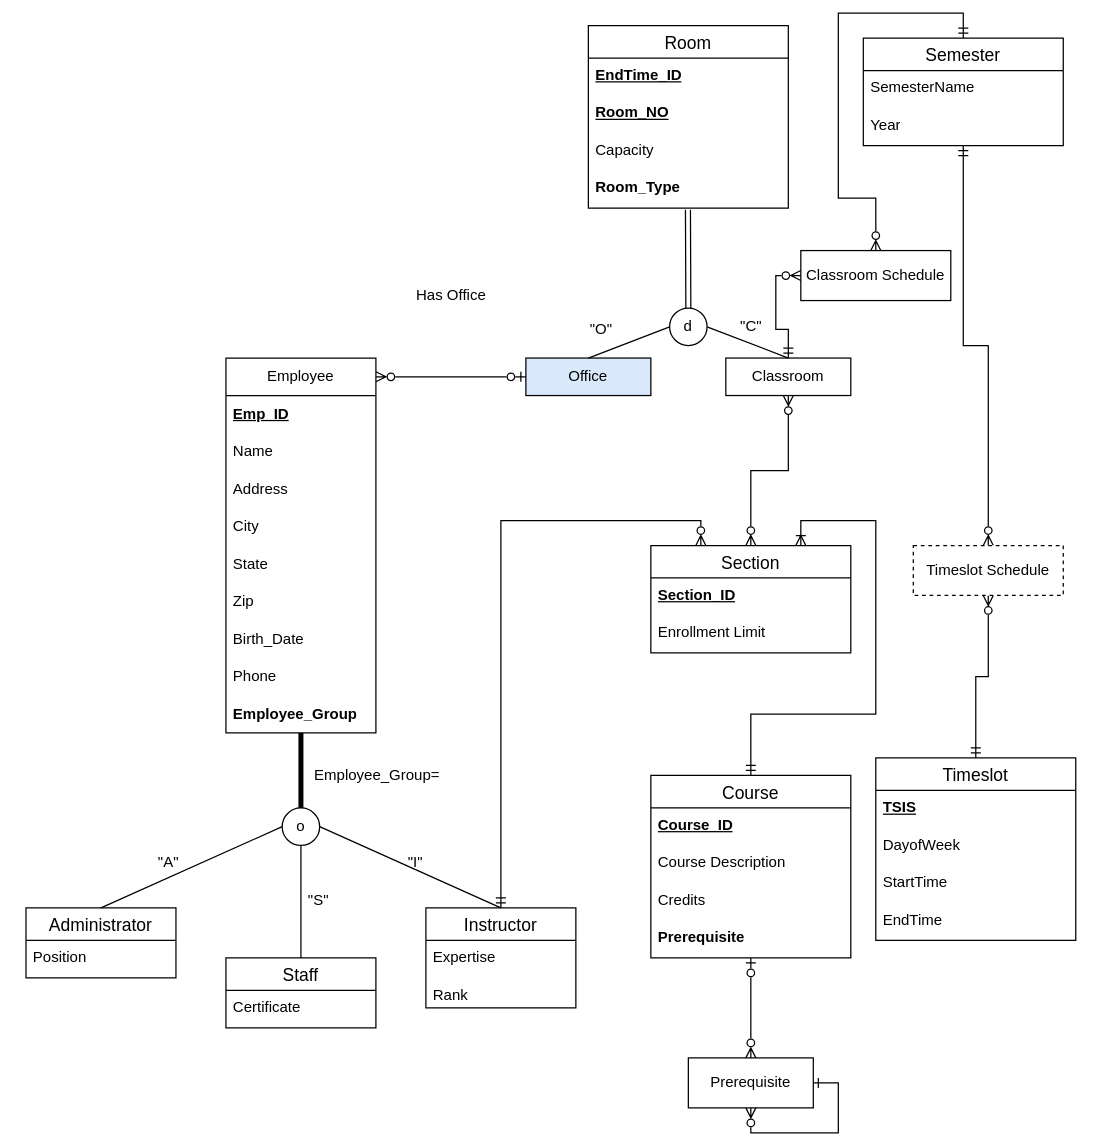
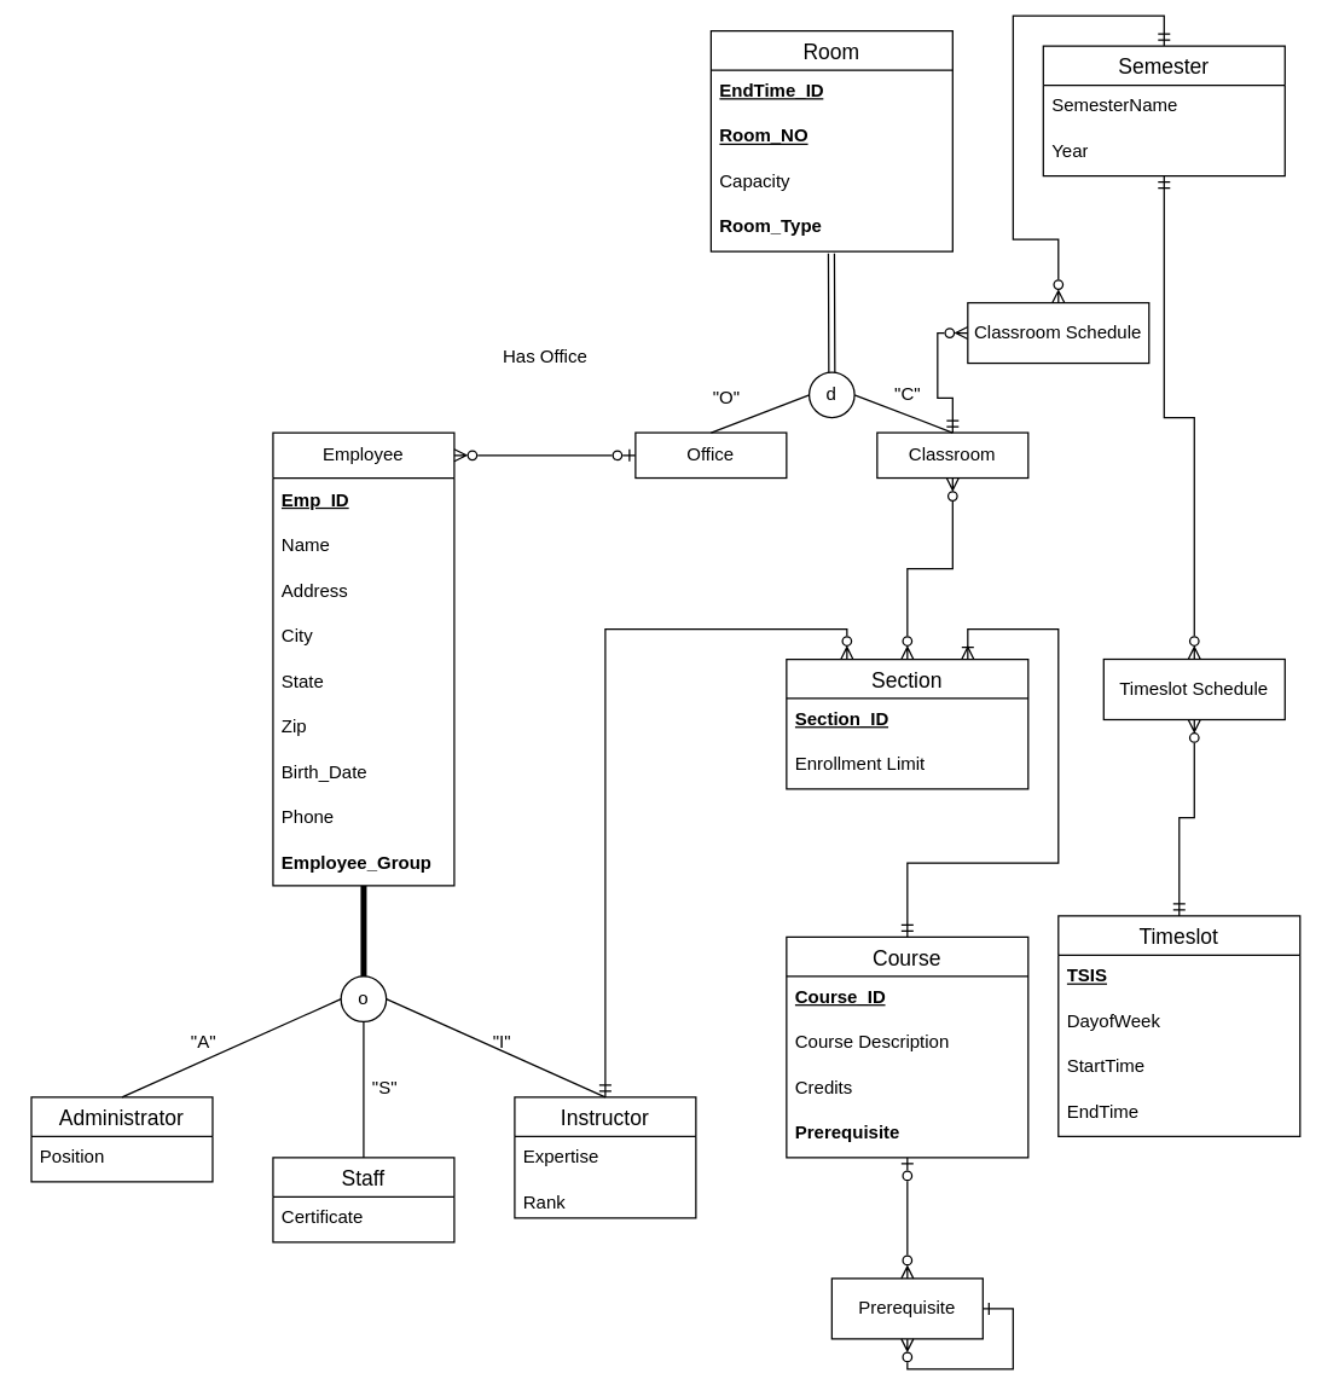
  <mxCell id="0" />
  <mxCell id="1" parent="0" />
  <mxCell id="2" value="Employee" style="swimlane;fontStyle=0;childLayout=stackLayout;horizontal=1;startSize=30;horizontalStack=0;resizeParent=1;resizeParentMax=0;resizeLast=0;collapsible=1;marginBottom=0;whiteSpace=wrap;html=1;" vertex="1" parent="1"><mxGeometry x="180" y="286" width="120" height="300" as="geometry" /></mxCell>
  <mxCell id="3" value="&lt;b&gt;&lt;u&gt;Emp_ID&lt;/u&gt;&lt;/b&gt;" style="text;strokeColor=none;fillColor=none;align=left;verticalAlign=middle;spacingLeft=4;spacingRight=4;overflow=hidden;points=[[0,0.5],[1,0.5]];portConstraint=eastwest;rotatable=0;whiteSpace=wrap;html=1;" vertex="1" parent="2"><mxGeometry y="30" width="120" height="30" as="geometry" /></mxCell>
  <mxCell id="4" value="Name" style="text;strokeColor=none;fillColor=none;align=left;verticalAlign=middle;spacingLeft=4;spacingRight=4;overflow=hidden;points=[[0,0.5],[1,0.5]];portConstraint=eastwest;rotatable=0;whiteSpace=wrap;html=1;" vertex="1" parent="2"><mxGeometry y="60" width="120" height="30" as="geometry" /></mxCell>
  <mxCell id="5" value="Address" style="text;strokeColor=none;fillColor=none;align=left;verticalAlign=middle;spacingLeft=4;spacingRight=4;overflow=hidden;points=[[0,0.5],[1,0.5]];portConstraint=eastwest;rotatable=0;whiteSpace=wrap;html=1;" vertex="1" parent="2"><mxGeometry y="90" width="120" height="30" as="geometry" /></mxCell>
  <mxCell id="6" value="City" style="text;strokeColor=none;fillColor=none;align=left;verticalAlign=middle;spacingLeft=4;spacingRight=4;overflow=hidden;points=[[0,0.5],[1,0.5]];portConstraint=eastwest;rotatable=0;whiteSpace=wrap;html=1;" vertex="1" parent="2"><mxGeometry y="120" width="120" height="30" as="geometry" /></mxCell>
  <mxCell id="7" value="State" style="text;strokeColor=none;fillColor=none;align=left;verticalAlign=middle;spacingLeft=4;spacingRight=4;overflow=hidden;points=[[0,0.5],[1,0.5]];portConstraint=eastwest;rotatable=0;whiteSpace=wrap;html=1;" vertex="1" parent="2"><mxGeometry y="150" width="120" height="30" as="geometry" /></mxCell>
  <mxCell id="8" value="Zip" style="text;strokeColor=none;fillColor=none;align=left;verticalAlign=middle;spacingLeft=4;spacingRight=4;overflow=hidden;points=[[0,0.5],[1,0.5]];portConstraint=eastwest;rotatable=0;whiteSpace=wrap;html=1;" vertex="1" parent="2"><mxGeometry y="180" width="120" height="30" as="geometry" /></mxCell>
  <mxCell id="9" value="Birth_Date" style="text;strokeColor=none;fillColor=none;align=left;verticalAlign=middle;spacingLeft=4;spacingRight=4;overflow=hidden;points=[[0,0.5],[1,0.5]];portConstraint=eastwest;rotatable=0;whiteSpace=wrap;html=1;" vertex="1" parent="2"><mxGeometry y="210" width="120" height="30" as="geometry" /></mxCell>
  <mxCell id="10" value="Phone" style="text;strokeColor=none;fillColor=none;align=left;verticalAlign=middle;spacingLeft=4;spacingRight=4;overflow=hidden;points=[[0,0.5],[1,0.5]];portConstraint=eastwest;rotatable=0;whiteSpace=wrap;html=1;" vertex="1" parent="2"><mxGeometry y="240" width="120" height="30" as="geometry" /></mxCell>
  <mxCell id="11" value="&lt;b&gt;Employee_Group&lt;/b&gt;" style="text;strokeColor=none;fillColor=none;align=left;verticalAlign=middle;spacingLeft=4;spacingRight=4;overflow=hidden;points=[[0,0.5],[1,0.5]];portConstraint=eastwest;rotatable=0;whiteSpace=wrap;html=1;" vertex="1" parent="2"><mxGeometry y="270" width="120" height="30" as="geometry" /></mxCell>
  <mxCell id="12" value="o" style="ellipse;whiteSpace=wrap;html=1;aspect=fixed;" vertex="1" parent="1"><mxGeometry x="225" y="646" width="30" height="30" as="geometry" /></mxCell>
  <mxCell id="13" value="Staff" style="swimlane;fontStyle=0;childLayout=stackLayout;horizontal=1;startSize=26;horizontalStack=0;resizeParent=1;resizeParentMax=0;resizeLast=0;collapsible=1;marginBottom=0;align=center;fontSize=14;" vertex="1" parent="1"><mxGeometry x="180" y="766" width="120" height="56" as="geometry" /></mxCell>
  <mxCell id="14" value="Certificate" style="text;strokeColor=none;fillColor=none;spacingLeft=4;spacingRight=4;overflow=hidden;rotatable=0;points=[[0,0.5],[1,0.5]];portConstraint=eastwest;fontSize=12;whiteSpace=wrap;html=1;" vertex="1" parent="13"><mxGeometry y="26" width="120" height="30" as="geometry" /></mxCell>
  <mxCell id="15" value="Administrator" style="swimlane;fontStyle=0;childLayout=stackLayout;horizontal=1;startSize=26;horizontalStack=0;resizeParent=1;resizeParentMax=0;resizeLast=0;collapsible=1;marginBottom=0;align=center;fontSize=14;" vertex="1" parent="1"><mxGeometry y="726" width="120" height="56" as="geometry" x="20" /></mxCell>
  <mxCell id="16" value="Position" style="text;strokeColor=none;fillColor=none;spacingLeft=4;spacingRight=4;overflow=hidden;rotatable=0;points=[[0,0.5],[1,0.5]];portConstraint=eastwest;fontSize=12;whiteSpace=wrap;html=1;" vertex="1" parent="15"><mxGeometry y="26" width="120" height="30" as="geometry" /></mxCell>
  <mxCell id="17" style="edgeStyle=orthogonalEdgeStyle;rounded=0;orthogonalLoop=1;jettySize=auto;html=1;exitX=0.5;exitY=0;exitDx=0;exitDy=0;entryX=0.25;entryY=0;entryDx=0;entryDy=0;startArrow=ERmandOne;startFill=0;endArrow=ERzeroToMany;endFill=0;" edge="1" parent="1" source="18" target="61"><mxGeometry relative="1" as="geometry" /></mxCell>
  <mxCell id="18" value="Instructor" style="swimlane;fontStyle=0;childLayout=stackLayout;horizontal=1;startSize=26;horizontalStack=0;resizeParent=1;resizeParentMax=0;resizeLast=0;collapsible=1;marginBottom=0;align=center;fontSize=14;" vertex="1" parent="1"><mxGeometry x="340" y="726" width="120" height="80" as="geometry" /></mxCell>
  <mxCell id="19" value="Expertise" style="text;strokeColor=none;fillColor=none;spacingLeft=4;spacingRight=4;overflow=hidden;rotatable=0;points=[[0,0.5],[1,0.5]];portConstraint=eastwest;fontSize=12;whiteSpace=wrap;html=1;" vertex="1" parent="18"><mxGeometry y="26" width="120" height="30" as="geometry" /></mxCell>
  <mxCell id="20" value="Rank" style="text;strokeColor=none;fillColor=none;spacingLeft=4;spacingRight=4;overflow=hidden;rotatable=0;points=[[0,0.5],[1,0.5]];portConstraint=eastwest;fontSize=12;whiteSpace=wrap;html=1;" vertex="1" parent="18"><mxGeometry y="56" width="120" height="24" as="geometry" /></mxCell>
  <mxCell id="21" value="" style="endArrow=none;html=1;rounded=0;exitX=0.5;exitY=0;exitDx=0;exitDy=0;entryX=0;entryY=0.5;entryDx=0;entryDy=0;" edge="1" parent="1" source="15" target="12"><mxGeometry relative="1" as="geometry"><mxPoint x="150" y="746" as="sourcePoint" /><mxPoint x="310" y="746" as="targetPoint" /></mxGeometry></mxCell>
  <mxCell id="22" value="" style="endArrow=none;html=1;rounded=0;entryX=0.5;entryY=1;entryDx=0;entryDy=0;exitX=0.5;exitY=0;exitDx=0;exitDy=0;" edge="1" parent="1" source="13" target="12"><mxGeometry relative="1" as="geometry"><mxPoint x="230" y="736" as="sourcePoint" /><mxPoint x="310" y="746" as="targetPoint" /></mxGeometry></mxCell>
  <mxCell id="23" value="" style="endArrow=none;html=1;rounded=0;exitX=1;exitY=0.5;exitDx=0;exitDy=0;entryX=0.5;entryY=0;entryDx=0;entryDy=0;" edge="1" parent="1" source="12" target="18"><mxGeometry relative="1" as="geometry"><mxPoint x="150" y="746" as="sourcePoint" /><mxPoint x="400" y="686" as="targetPoint" /></mxGeometry></mxCell>
- <mxCell id="24" value="Employee_Group=" style="text;strokeColor=none;fillColor=none;spacingLeft=4;spacingRight=4;overflow=hidden;rotatable=0;points=[[0,0.5],[1,0.5]];portConstraint=eastwest;fontSize=12;whiteSpace=wrap;html=1;" vertex="1" parent="1"><mxGeometry x="245" y="606" width="115" height="30" as="geometry" /></mxCell>
  <mxCell id="25" value="&quot;A&quot;" style="text;strokeColor=none;fillColor=none;spacingLeft=4;spacingRight=4;overflow=hidden;rotatable=0;points=[[0,0.5],[1,0.5]];portConstraint=eastwest;fontSize=12;whiteSpace=wrap;html=1;" vertex="1" parent="1"><mxGeometry x="120" y="676" width="40" height="30" as="geometry" /></mxCell>
  <mxCell id="26" value="&quot;I&quot;" style="text;strokeColor=none;fillColor=none;spacingLeft=4;spacingRight=4;overflow=hidden;rotatable=0;points=[[0,0.5],[1,0.5]];portConstraint=eastwest;fontSize=12;whiteSpace=wrap;html=1;" vertex="1" parent="1"><mxGeometry x="320" y="676" width="40" height="30" as="geometry" /></mxCell>
  <mxCell id="27" value="&quot;S&quot;" style="text;strokeColor=none;fillColor=none;spacingLeft=4;spacingRight=4;overflow=hidden;rotatable=0;points=[[0,0.5],[1,0.5]];portConstraint=eastwest;fontSize=12;whiteSpace=wrap;html=1;" vertex="1" parent="1"><mxGeometry x="240" y="706" width="40" height="30" as="geometry" /></mxCell>
  <mxCell id="28" value="Room" style="swimlane;fontStyle=0;childLayout=stackLayout;horizontal=1;startSize=26;horizontalStack=0;resizeParent=1;resizeParentMax=0;resizeLast=0;collapsible=1;marginBottom=0;align=center;fontSize=14;" vertex="1" parent="1"><mxGeometry x="470" y="20" width="160" height="146" as="geometry" /></mxCell>
  <mxCell id="29" value="&lt;b&gt;&lt;u&gt;EndTime_ID&lt;/u&gt;&lt;/b&gt;" style="text;strokeColor=none;fillColor=none;spacingLeft=4;spacingRight=4;overflow=hidden;rotatable=0;points=[[0,0.5],[1,0.5]];portConstraint=eastwest;fontSize=12;whiteSpace=wrap;html=1;" vertex="1" parent="28"><mxGeometry y="26" width="160" height="30" as="geometry" /></mxCell>
  <mxCell id="30" value="&lt;b&gt;&lt;u&gt;Room_NO&lt;/u&gt;&lt;/b&gt;" style="text;strokeColor=none;fillColor=none;spacingLeft=4;spacingRight=4;overflow=hidden;rotatable=0;points=[[0,0.5],[1,0.5]];portConstraint=eastwest;fontSize=12;whiteSpace=wrap;html=1;" vertex="1" parent="28"><mxGeometry y="56" width="160" height="30" as="geometry" /></mxCell>
  <mxCell id="31" value="Capacity" style="text;strokeColor=none;fillColor=none;spacingLeft=4;spacingRight=4;overflow=hidden;rotatable=0;points=[[0,0.5],[1,0.5]];portConstraint=eastwest;fontSize=12;whiteSpace=wrap;html=1;" vertex="1" parent="28"><mxGeometry y="86" width="160" height="30" as="geometry" /></mxCell>
  <mxCell id="32" value="&lt;b&gt;Room_Type&lt;/b&gt;" style="text;strokeColor=none;fillColor=none;spacingLeft=4;spacingRight=4;overflow=hidden;rotatable=0;points=[[0,0.5],[1,0.5]];portConstraint=eastwest;fontSize=12;whiteSpace=wrap;html=1;" vertex="1" parent="28"><mxGeometry y="116" width="160" height="30" as="geometry" /></mxCell>
  <mxCell id="33" value="" style="endArrow=ERzeroToOne;html=1;rounded=0;startArrow=ERzeroToMany;startFill=0;endFill=0;entryX=0;entryY=0.5;entryDx=0;entryDy=0;" edge="1" parent="1" target="40"><mxGeometry relative="1" as="geometry"><mxPoint x="300" y="301" as="sourcePoint" /><mxPoint x="420" y="306" as="targetPoint" /></mxGeometry></mxCell>
  <mxCell id="34" value="Has Office" style="text;html=1;align=center;verticalAlign=middle;resizable=0;points=[];autosize=1;strokeColor=none;fillColor=none;" vertex="1" parent="1"><mxGeometry x="320" y="221" width="80" height="30" as="geometry" /></mxCell>
  <mxCell id="35" value="d" style="ellipse;whiteSpace=wrap;html=1;aspect=fixed;" vertex="1" parent="1"><mxGeometry x="535" y="246" width="30" height="30" as="geometry" /></mxCell>
  <mxCell id="36" value="" style="shape=link;html=1;rounded=0;entryX=0.498;entryY=1.044;entryDx=0;entryDy=0;entryPerimeter=0;" edge="1" parent="1" target="32"><mxGeometry relative="1" as="geometry"><mxPoint x="550" y="246" as="sourcePoint" /><mxPoint x="510" y="196" as="targetPoint" /></mxGeometry></mxCell>
  <mxCell id="37" value="" style="resizable=0;html=1;whiteSpace=wrap;align=right;verticalAlign=bottom;" connectable="0" vertex="1" parent="36"><mxGeometry x="1" relative="1" as="geometry" /></mxCell>
  <mxCell id="38" style="edgeStyle=orthogonalEdgeStyle;rounded=0;orthogonalLoop=1;jettySize=auto;html=1;exitX=0.5;exitY=1;exitDx=0;exitDy=0;entryX=0.5;entryY=0;entryDx=0;entryDy=0;startArrow=ERzeroToMany;startFill=0;endArrow=ERzeroToMany;endFill=0;" edge="1" parent="1" source="39" target="61"><mxGeometry relative="1" as="geometry" /></mxCell>
  <mxCell id="39" value="Classroom" style="whiteSpace=wrap;html=1;align=center;" vertex="1" parent="1"><mxGeometry x="580" y="286" width="100" height="30" as="geometry" /></mxCell>
- <mxCell id="40" value="Office" style="whiteSpace=wrap;html=1;align=center;fillColor=#dae8fc;" vertex="1" parent="1"><mxGeometry x="420" y="286" width="100" height="30" as="geometry" /></mxCell>
+ <mxCell id="40" value="Office" style="whiteSpace=wrap;html=1;align=center;" vertex="1" parent="1"><mxGeometry x="420" y="286" width="100" height="30" as="geometry" /></mxCell>
  <mxCell id="41" value="" style="line;strokeWidth=4;direction=south;html=1;perimeter=backbonePerimeter;points=[];outlineConnect=0;" vertex="1" parent="1"><mxGeometry x="235" y="586" width="10" height="60" as="geometry" /></mxCell>
  <mxCell id="42" value="" style="endArrow=none;html=1;rounded=0;exitX=0.5;exitY=0;exitDx=0;exitDy=0;entryX=0;entryY=0.5;entryDx=0;entryDy=0;" edge="1" parent="1" source="40" target="35"><mxGeometry relative="1" as="geometry"><mxPoint x="360" y="406" as="sourcePoint" /><mxPoint x="520" y="406" as="targetPoint" /></mxGeometry></mxCell>
  <mxCell id="43" value="" style="endArrow=none;html=1;rounded=0;entryX=1;entryY=0.5;entryDx=0;entryDy=0;exitX=0.5;exitY=0;exitDx=0;exitDy=0;" edge="1" parent="1" source="39" target="35"><mxGeometry relative="1" as="geometry"><mxPoint x="360" y="406" as="sourcePoint" /><mxPoint x="520" y="406" as="targetPoint" /></mxGeometry></mxCell>
  <mxCell id="44" style="edgeStyle=orthogonalEdgeStyle;rounded=0;orthogonalLoop=1;jettySize=auto;html=1;exitX=0.5;exitY=0;exitDx=0;exitDy=0;entryX=0.5;entryY=0;entryDx=0;entryDy=0;endArrow=ERzeroToMany;endFill=0;startArrow=ERmandOne;startFill=0;" edge="1" parent="1" source="45" target="66"><mxGeometry relative="1" as="geometry" /></mxCell>
  <mxCell id="45" value="Semester" style="swimlane;fontStyle=0;childLayout=stackLayout;horizontal=1;startSize=26;horizontalStack=0;resizeParent=1;resizeParentMax=0;resizeLast=0;collapsible=1;marginBottom=0;align=center;fontSize=14;" vertex="1" parent="1"><mxGeometry x="690" y="30" width="160" height="86" as="geometry" /></mxCell>
  <mxCell id="46" value="SemesterName" style="text;strokeColor=none;fillColor=none;spacingLeft=4;spacingRight=4;overflow=hidden;rotatable=0;points=[[0,0.5],[1,0.5]];portConstraint=eastwest;fontSize=12;whiteSpace=wrap;html=1;" vertex="1" parent="45"><mxGeometry y="26" width="160" height="30" as="geometry" /></mxCell>
  <mxCell id="47" value="Year&lt;br&gt;" style="text;strokeColor=none;fillColor=none;spacingLeft=4;spacingRight=4;overflow=hidden;rotatable=0;points=[[0,0.5],[1,0.5]];portConstraint=eastwest;fontSize=12;whiteSpace=wrap;html=1;" vertex="1" parent="45"><mxGeometry y="56" width="160" height="30" as="geometry" /></mxCell>
  <mxCell id="48" value="Timeslot" style="swimlane;fontStyle=0;childLayout=stackLayout;horizontal=1;startSize=26;horizontalStack=0;resizeParent=1;resizeParentMax=0;resizeLast=0;collapsible=1;marginBottom=0;align=center;fontSize=14;" vertex="1" parent="1"><mxGeometry x="700" y="606" width="160" height="146" as="geometry" /></mxCell>
  <mxCell id="49" value="&lt;b&gt;&lt;u&gt;TSIS&lt;/u&gt;&lt;/b&gt;" style="text;strokeColor=none;fillColor=none;spacingLeft=4;spacingRight=4;overflow=hidden;rotatable=0;points=[[0,0.5],[1,0.5]];portConstraint=eastwest;fontSize=12;whiteSpace=wrap;html=1;" vertex="1" parent="48"><mxGeometry y="26" width="160" height="30" as="geometry" /></mxCell>
  <mxCell id="50" value="DayofWeek" style="text;strokeColor=none;fillColor=none;spacingLeft=4;spacingRight=4;overflow=hidden;rotatable=0;points=[[0,0.5],[1,0.5]];portConstraint=eastwest;fontSize=12;whiteSpace=wrap;html=1;" vertex="1" parent="48"><mxGeometry y="56" width="160" height="30" as="geometry" /></mxCell>
  <mxCell id="51" value="StartTime" style="text;strokeColor=none;fillColor=none;spacingLeft=4;spacingRight=4;overflow=hidden;rotatable=0;points=[[0,0.5],[1,0.5]];portConstraint=eastwest;fontSize=12;whiteSpace=wrap;html=1;" vertex="1" parent="48"><mxGeometry y="86" width="160" height="30" as="geometry" /></mxCell>
  <mxCell id="52" value="EndTime" style="text;strokeColor=none;fillColor=none;spacingLeft=4;spacingRight=4;overflow=hidden;rotatable=0;points=[[0,0.5],[1,0.5]];portConstraint=eastwest;fontSize=12;whiteSpace=wrap;html=1;" vertex="1" parent="48"><mxGeometry y="116" width="160" height="30" as="geometry" /></mxCell>
  <mxCell id="53" style="edgeStyle=orthogonalEdgeStyle;rounded=0;orthogonalLoop=1;jettySize=auto;html=1;exitX=0.5;exitY=0;exitDx=0;exitDy=0;entryX=0.75;entryY=0;entryDx=0;entryDy=0;startArrow=ERmandOne;startFill=0;endArrow=ERoneToMany;endFill=0;" edge="1" parent="1" source="54" target="61"><mxGeometry relative="1" as="geometry" /></mxCell>
  <mxCell id="54" value="Course" style="swimlane;fontStyle=0;childLayout=stackLayout;horizontal=1;startSize=26;horizontalStack=0;resizeParent=1;resizeParentMax=0;resizeLast=0;collapsible=1;marginBottom=0;align=center;fontSize=14;" vertex="1" parent="1"><mxGeometry x="520" y="620" width="160" height="146" as="geometry" /></mxCell>
  <mxCell id="55" value="&lt;b&gt;&lt;u&gt;Course_ID&lt;/u&gt;&lt;/b&gt;" style="text;strokeColor=none;fillColor=none;spacingLeft=4;spacingRight=4;overflow=hidden;rotatable=0;points=[[0,0.5],[1,0.5]];portConstraint=eastwest;fontSize=12;whiteSpace=wrap;html=1;" vertex="1" parent="54"><mxGeometry y="26" width="160" height="30" as="geometry" /></mxCell>
  <mxCell id="56" value="Course Description" style="text;strokeColor=none;fillColor=none;spacingLeft=4;spacingRight=4;overflow=hidden;rotatable=0;points=[[0,0.5],[1,0.5]];portConstraint=eastwest;fontSize=12;whiteSpace=wrap;html=1;" vertex="1" parent="54"><mxGeometry y="56" width="160" height="30" as="geometry" /></mxCell>
  <mxCell id="57" value="Credits" style="text;strokeColor=none;fillColor=none;spacingLeft=4;spacingRight=4;overflow=hidden;rotatable=0;points=[[0,0.5],[1,0.5]];portConstraint=eastwest;fontSize=12;whiteSpace=wrap;html=1;" vertex="1" parent="54"><mxGeometry y="86" width="160" height="30" as="geometry" /></mxCell>
  <mxCell id="58" value="&lt;b&gt;Prerequisite&lt;/b&gt;" style="text;strokeColor=none;fillColor=none;spacingLeft=4;spacingRight=4;overflow=hidden;rotatable=0;points=[[0,0.5],[1,0.5]];portConstraint=eastwest;fontSize=12;whiteSpace=wrap;html=1;" vertex="1" parent="54"><mxGeometry y="116" width="160" height="30" as="geometry" /></mxCell>
  <mxCell id="59" value="Prerequisite" style="whiteSpace=wrap;html=1;align=center;" vertex="1" parent="1"><mxGeometry x="550" y="846" width="100" height="40" as="geometry" /></mxCell>
  <mxCell id="60" value="" style="endArrow=ERzeroToOne;html=1;rounded=0;exitX=0.5;exitY=0;exitDx=0;exitDy=0;startArrow=ERzeroToMany;startFill=0;endFill=0;" edge="1" parent="1" source="59"><mxGeometry relative="1" as="geometry"><mxPoint x="240" y="656" as="sourcePoint" /><mxPoint x="600" y="766" as="targetPoint" /></mxGeometry></mxCell>
  <mxCell id="61" value="Section" style="swimlane;fontStyle=0;childLayout=stackLayout;horizontal=1;startSize=26;horizontalStack=0;resizeParent=1;resizeParentMax=0;resizeLast=0;collapsible=1;marginBottom=0;align=center;fontSize=14;" vertex="1" parent="1"><mxGeometry x="520" y="436" width="160" height="86" as="geometry" /></mxCell>
  <mxCell id="62" value="&lt;b&gt;&lt;u&gt;Section_ID&lt;/u&gt;&lt;/b&gt;" style="text;strokeColor=none;fillColor=none;spacingLeft=4;spacingRight=4;overflow=hidden;rotatable=0;points=[[0,0.5],[1,0.5]];portConstraint=eastwest;fontSize=12;whiteSpace=wrap;html=1;" vertex="1" parent="61"><mxGeometry y="26" width="160" height="30" as="geometry" /></mxCell>
  <mxCell id="63" value="Enrollment Limit" style="text;strokeColor=none;fillColor=none;spacingLeft=4;spacingRight=4;overflow=hidden;rotatable=0;points=[[0,0.5],[1,0.5]];portConstraint=eastwest;fontSize=12;whiteSpace=wrap;html=1;" vertex="1" parent="61"><mxGeometry y="56" width="160" height="30" as="geometry" /></mxCell>
  <mxCell id="64" style="edgeStyle=orthogonalEdgeStyle;rounded=0;orthogonalLoop=1;jettySize=auto;html=1;exitX=1;exitY=0.5;exitDx=0;exitDy=0;entryX=0.5;entryY=1;entryDx=0;entryDy=0;startArrow=ERone;startFill=0;endArrow=ERzeroToMany;endFill=0;" edge="1" parent="1" source="59" target="59"><mxGeometry relative="1" as="geometry" /></mxCell>
  <mxCell id="65" style="edgeStyle=orthogonalEdgeStyle;rounded=0;orthogonalLoop=1;jettySize=auto;html=1;exitX=0;exitY=0.5;exitDx=0;exitDy=0;entryX=0.5;entryY=0;entryDx=0;entryDy=0;startArrow=ERzeroToMany;startFill=0;endArrow=ERmandOne;endFill=0;" edge="1" parent="1" source="66" target="39"><mxGeometry relative="1" as="geometry" /></mxCell>
  <mxCell id="66" value="Classroom Schedule" style="whiteSpace=wrap;html=1;align=center;" vertex="1" parent="1"><mxGeometry x="640" y="200" width="120" height="40" as="geometry" /></mxCell>
  <mxCell id="67" style="edgeStyle=orthogonalEdgeStyle;rounded=0;orthogonalLoop=1;jettySize=auto;html=1;exitX=0.5;exitY=1;exitDx=0;exitDy=0;entryX=0.5;entryY=0;entryDx=0;entryDy=0;startArrow=ERzeroToMany;startFill=0;endArrow=ERmandOne;endFill=0;" edge="1" parent="1" source="69" target="48"><mxGeometry relative="1" as="geometry" /></mxCell>
  <mxCell id="68" style="edgeStyle=orthogonalEdgeStyle;rounded=0;orthogonalLoop=1;jettySize=auto;html=1;exitX=0.5;exitY=0;exitDx=0;exitDy=0;entryX=0.5;entryY=1;entryDx=0;entryDy=0;endArrow=ERmandOne;endFill=0;startArrow=ERzeroToMany;startFill=0;" edge="1" parent="1" source="69" target="45"><mxGeometry relative="1" as="geometry" /></mxCell>
- <mxCell id="69" value="Timeslot Schedule" style="whiteSpace=wrap;html=1;align=center;dashed=1;" vertex="1" parent="1"><mxGeometry x="730" y="436" width="120" height="40" as="geometry" /></mxCell>
+ <mxCell id="69" value="Timeslot Schedule" style="whiteSpace=wrap;html=1;align=center;" vertex="1" parent="1"><mxGeometry x="730" y="436" width="120" height="40" as="geometry" /></mxCell>
  <mxCell id="70" value="&quot;O&quot;" style="text;html=1;align=center;verticalAlign=middle;resizable=0;points=[];autosize=1;strokeColor=none;fillColor=none;" vertex="1" parent="1"><mxGeometry x="460" y="248" width="40" height="30" as="geometry" /></mxCell>
  <mxCell id="71" value="&quot;C&quot;" style="text;html=1;align=center;verticalAlign=middle;resizable=0;points=[];autosize=1;strokeColor=none;fillColor=none;" vertex="1" parent="1"><mxGeometry x="580" y="246" width="40" height="30" as="geometry" /></mxCell>
